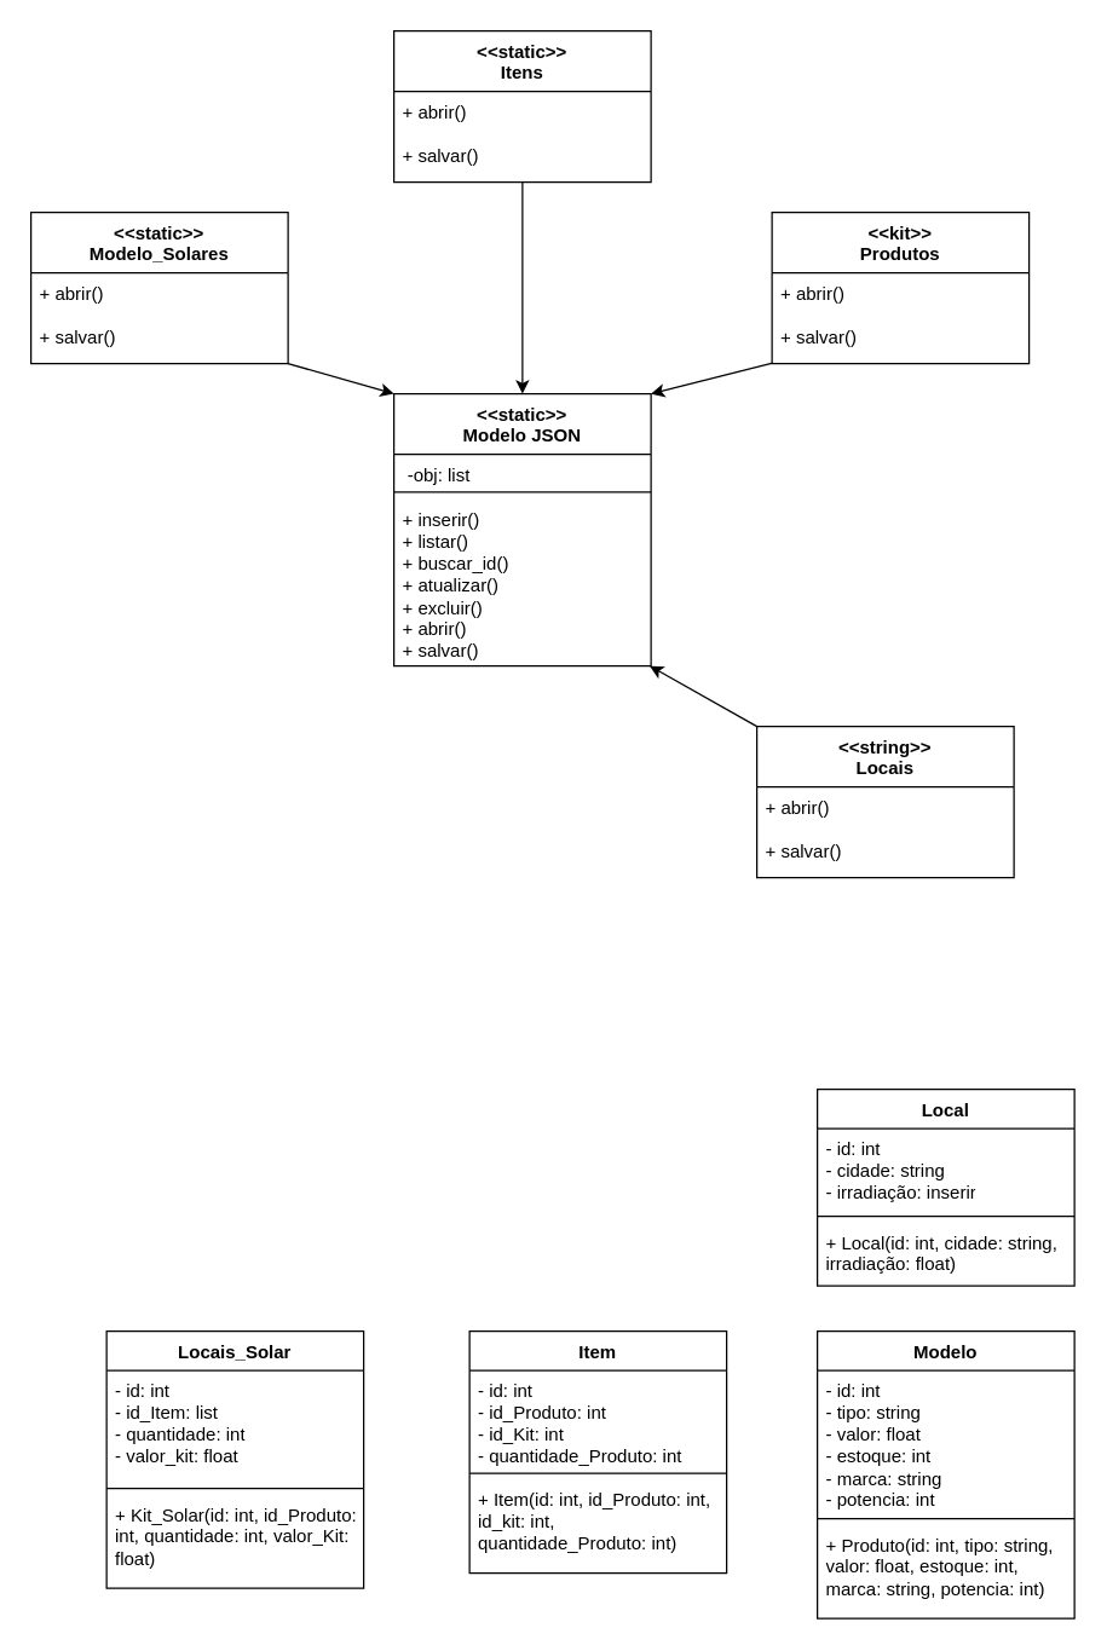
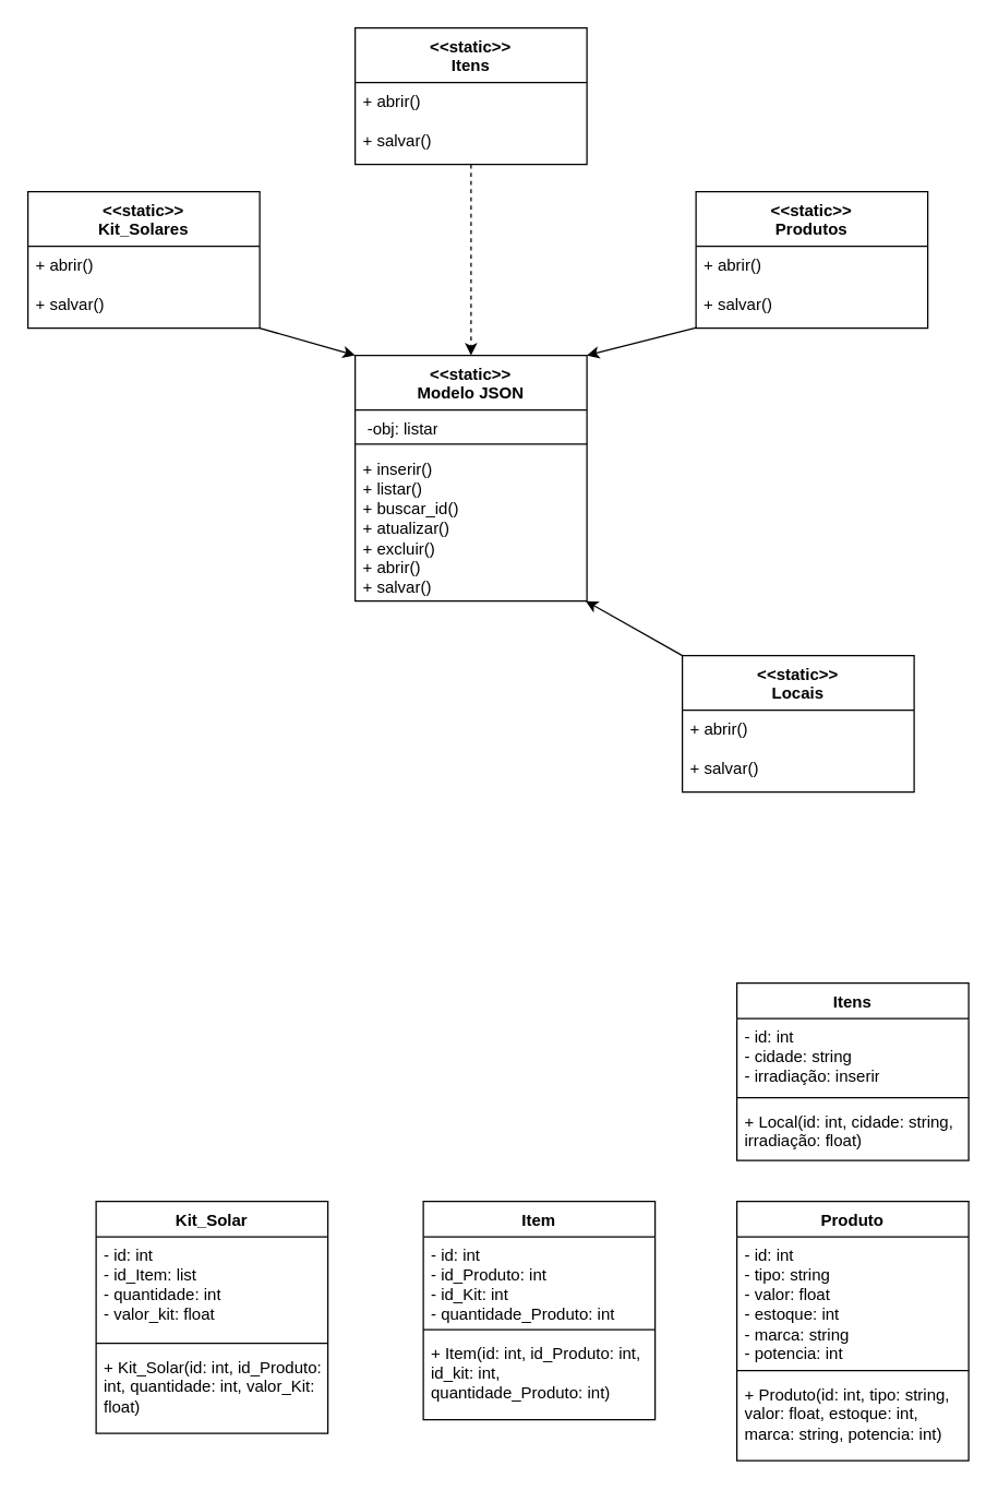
  <mxCell id="0" />
  <mxCell id="1" parent="0" />
- <mxCell id="2" value="Local" style="swimlane;fontStyle=1;align=center;verticalAlign=top;childLayout=stackLayout;horizontal=1;startSize=26;horizontalStack=0;resizeParent=1;resizeParentMax=0;resizeLast=0;collapsible=1;marginBottom=0;whiteSpace=wrap;html=1;" vertex="1" parent="1"><mxGeometry x="540" y="720" width="170" height="130" as="geometry" /></mxCell>
+ <mxCell id="2" value="Itens" style="swimlane;fontStyle=1;align=center;verticalAlign=top;childLayout=stackLayout;horizontal=1;startSize=26;horizontalStack=0;resizeParent=1;resizeParentMax=0;resizeLast=0;collapsible=1;marginBottom=0;whiteSpace=wrap;html=1;" vertex="1" parent="1"><mxGeometry x="540" y="720" width="170" height="130" as="geometry" /></mxCell>
  <mxCell id="3" value="- id: int&lt;div&gt;- cidade: string&lt;/div&gt;&lt;div&gt;- irradiação: inserir&lt;/div&gt;" style="text;strokeColor=none;fillColor=none;align=left;verticalAlign=top;spacingLeft=4;spacingRight=4;overflow=hidden;rotatable=0;points=[[0,0.5],[1,0.5]];portConstraint=eastwest;whiteSpace=wrap;html=1;" vertex="1" parent="2"><mxGeometry y="26" width="170" height="54" as="geometry" /></mxCell>
  <mxCell id="4" value="" style="line;strokeWidth=1;fillColor=none;align=left;verticalAlign=middle;spacingTop=-1;spacingLeft=3;spacingRight=3;rotatable=0;labelPosition=right;points=[];portConstraint=eastwest;strokeColor=inherit;" vertex="1" parent="2"><mxGeometry y="80" width="170" height="8" as="geometry" /></mxCell>
  <mxCell id="5" value="+ Local(id: int, cidade: string, irradiação: float)" style="text;strokeColor=none;fillColor=none;align=left;verticalAlign=top;spacingLeft=4;spacingRight=4;overflow=hidden;rotatable=0;points=[[0,0.5],[1,0.5]];portConstraint=eastwest;whiteSpace=wrap;html=1;" vertex="1" parent="2"><mxGeometry y="88" width="170" height="42" as="geometry" /></mxCell>
  <mxCell id="6" value="&amp;lt;&amp;lt;static&amp;gt;&amp;gt;&lt;div&gt;Modelo JSON&lt;/div&gt;" style="swimlane;fontStyle=1;align=center;verticalAlign=top;childLayout=stackLayout;horizontal=1;startSize=40;horizontalStack=0;resizeParent=1;resizeParentMax=0;resizeLast=0;collapsible=1;marginBottom=0;whiteSpace=wrap;html=1;" vertex="1" parent="1"><mxGeometry x="260" y="260" width="170" height="180" as="geometry" /></mxCell>
- <mxCell id="7" value="&amp;nbsp;-obj: list" style="text;strokeColor=none;fillColor=none;align=left;verticalAlign=top;spacingLeft=4;spacingRight=4;overflow=hidden;rotatable=0;points=[[0,0.5],[1,0.5]];portConstraint=eastwest;whiteSpace=wrap;html=1;" vertex="1" parent="6"><mxGeometry y="40" width="170" height="20" as="geometry" /></mxCell>
+ <mxCell id="7" value="&amp;nbsp;-obj: listar" style="text;strokeColor=none;fillColor=none;align=left;verticalAlign=top;spacingLeft=4;spacingRight=4;overflow=hidden;rotatable=0;points=[[0,0.5],[1,0.5]];portConstraint=eastwest;whiteSpace=wrap;html=1;" vertex="1" parent="6"><mxGeometry y="40" width="170" height="20" as="geometry" /></mxCell>
  <mxCell id="8" value="" style="line;strokeWidth=1;fillColor=none;align=left;verticalAlign=middle;spacingTop=-1;spacingLeft=3;spacingRight=3;rotatable=0;labelPosition=right;points=[];portConstraint=eastwest;strokeColor=inherit;" vertex="1" parent="6"><mxGeometry y="60" width="170" height="10" as="geometry" /></mxCell>
  <mxCell id="9" value="+ inserir()&lt;div&gt;+ listar()&lt;/div&gt;&lt;div&gt;+ buscar_id()&lt;/div&gt;&lt;div&gt;+ atualizar()&lt;/div&gt;&lt;div&gt;+ excluir()&lt;/div&gt;&lt;div&gt;+ abrir()&lt;/div&gt;&lt;div&gt;+ salvar()&lt;/div&gt;&lt;div&gt;&lt;br&gt;&lt;/div&gt;" style="text;strokeColor=none;fillColor=none;align=left;verticalAlign=top;spacingLeft=4;spacingRight=4;overflow=hidden;rotatable=0;points=[[0,0.5],[1,0.5]];portConstraint=eastwest;whiteSpace=wrap;html=1;" vertex="1" parent="6"><mxGeometry y="70" width="170" height="110" as="geometry" /></mxCell>
  <mxCell id="10" style="rounded=0;orthogonalLoop=1;jettySize=auto;html=1;exitX=0;exitY=0;exitDx=0;exitDy=0;entryX=0.995;entryY=1;entryDx=0;entryDy=0;entryPerimeter=0;" edge="1" parent="1" source="11" target="9"><mxGeometry relative="1" as="geometry"><mxPoint x="420" y="470" as="targetPoint" /></mxGeometry></mxCell>
- <mxCell id="11" value="&amp;lt;&amp;lt;string&amp;gt;&amp;gt;&lt;div&gt;Locais&lt;/div&gt;" style="swimlane;fontStyle=1;align=center;verticalAlign=top;childLayout=stackLayout;horizontal=1;startSize=40;horizontalStack=0;resizeParent=1;resizeParentMax=0;resizeLast=0;collapsible=1;marginBottom=0;whiteSpace=wrap;html=1;" vertex="1" parent="1"><mxGeometry x="500" y="480" width="170" height="100" as="geometry" /></mxCell>
+ <mxCell id="11" value="&amp;lt;&amp;lt;static&amp;gt;&amp;gt;&lt;div&gt;Locais&lt;/div&gt;" style="swimlane;fontStyle=1;align=center;verticalAlign=top;childLayout=stackLayout;horizontal=1;startSize=40;horizontalStack=0;resizeParent=1;resizeParentMax=0;resizeLast=0;collapsible=1;marginBottom=0;whiteSpace=wrap;html=1;" vertex="1" parent="1"><mxGeometry x="500" y="480" width="170" height="100" as="geometry" /></mxCell>
  <mxCell id="12" value="&lt;div&gt;+ abrir()&lt;/div&gt;&lt;div&gt;&lt;br&gt;&lt;/div&gt;&lt;div&gt;+ salvar()&lt;/div&gt;&lt;div&gt;&lt;br&gt;&lt;/div&gt;" style="text;strokeColor=none;fillColor=none;align=left;verticalAlign=top;spacingLeft=4;spacingRight=4;overflow=hidden;rotatable=0;points=[[0,0.5],[1,0.5]];portConstraint=eastwest;whiteSpace=wrap;html=1;" vertex="1" parent="11"><mxGeometry y="40" width="170" height="60" as="geometry" /></mxCell>
- <mxCell id="13" value="Modelo" style="swimlane;fontStyle=1;align=center;verticalAlign=top;childLayout=stackLayout;horizontal=1;startSize=26;horizontalStack=0;resizeParent=1;resizeParentMax=0;resizeLast=0;collapsible=1;marginBottom=0;whiteSpace=wrap;html=1;" vertex="1" parent="1"><mxGeometry x="540" y="880" width="170" height="190" as="geometry" /></mxCell>
+ <mxCell id="13" value="Produto" style="swimlane;fontStyle=1;align=center;verticalAlign=top;childLayout=stackLayout;horizontal=1;startSize=26;horizontalStack=0;resizeParent=1;resizeParentMax=0;resizeLast=0;collapsible=1;marginBottom=0;whiteSpace=wrap;html=1;" vertex="1" parent="1"><mxGeometry x="540" y="880" width="170" height="190" as="geometry" /></mxCell>
  <mxCell id="14" value="- id: int&lt;div&gt;- tipo: string&lt;/div&gt;&lt;div&gt;- valor: float&lt;/div&gt;&lt;div&gt;- estoque: int&lt;/div&gt;&lt;div&gt;- marca: string&lt;/div&gt;&lt;div&gt;- potencia: int&lt;/div&gt;" style="text;strokeColor=none;fillColor=none;align=left;verticalAlign=top;spacingLeft=4;spacingRight=4;overflow=hidden;rotatable=0;points=[[0,0.5],[1,0.5]];portConstraint=eastwest;whiteSpace=wrap;html=1;" vertex="1" parent="13"><mxGeometry y="26" width="170" height="94" as="geometry" /></mxCell>
  <mxCell id="15" value="" style="line;strokeWidth=1;fillColor=none;align=left;verticalAlign=middle;spacingTop=-1;spacingLeft=3;spacingRight=3;rotatable=0;labelPosition=right;points=[];portConstraint=eastwest;strokeColor=inherit;" vertex="1" parent="13"><mxGeometry y="120" width="170" height="8" as="geometry" /></mxCell>
  <mxCell id="16" value="+ Produto(id: int, tipo: string, valor: float, estoque: int, marca: string, potencia: int)" style="text;strokeColor=none;fillColor=none;align=left;verticalAlign=top;spacingLeft=4;spacingRight=4;overflow=hidden;rotatable=0;points=[[0,0.5],[1,0.5]];portConstraint=eastwest;whiteSpace=wrap;html=1;" vertex="1" parent="13"><mxGeometry y="128" width="170" height="62" as="geometry" /></mxCell>
- <mxCell id="17" value="&amp;lt;&amp;lt;kit&amp;gt;&amp;gt;&lt;div&gt;Produtos&lt;/div&gt;" style="swimlane;fontStyle=1;align=center;verticalAlign=top;childLayout=stackLayout;horizontal=1;startSize=40;horizontalStack=0;resizeParent=1;resizeParentMax=0;resizeLast=0;collapsible=1;marginBottom=0;whiteSpace=wrap;html=1;" vertex="1" parent="1"><mxGeometry x="510" y="140" width="170" height="100" as="geometry" /></mxCell>
+ <mxCell id="17" value="&amp;lt;&amp;lt;static&amp;gt;&amp;gt;&lt;div&gt;Produtos&lt;/div&gt;" style="swimlane;fontStyle=1;align=center;verticalAlign=top;childLayout=stackLayout;horizontal=1;startSize=40;horizontalStack=0;resizeParent=1;resizeParentMax=0;resizeLast=0;collapsible=1;marginBottom=0;whiteSpace=wrap;html=1;" vertex="1" parent="1"><mxGeometry x="510" y="140" width="170" height="100" as="geometry" /></mxCell>
  <mxCell id="18" value="&lt;div&gt;+ abrir()&lt;/div&gt;&lt;div&gt;&lt;br&gt;&lt;/div&gt;&lt;div&gt;+ salvar()&lt;/div&gt;&lt;div&gt;&lt;br&gt;&lt;/div&gt;" style="text;strokeColor=none;fillColor=none;align=left;verticalAlign=top;spacingLeft=4;spacingRight=4;overflow=hidden;rotatable=0;points=[[0,0.5],[1,0.5]];portConstraint=eastwest;whiteSpace=wrap;html=1;" vertex="1" parent="17"><mxGeometry y="40" width="170" height="60" as="geometry" /></mxCell>
  <mxCell id="19" style="rounded=0;orthogonalLoop=1;jettySize=auto;html=1;exitX=0.003;exitY=0.994;exitDx=0;exitDy=0;entryX=1;entryY=0;entryDx=0;entryDy=0;exitPerimeter=0;" edge="1" parent="1" source="18" target="6"><mxGeometry relative="1" as="geometry"><mxPoint x="440" y="260" as="targetPoint" /></mxGeometry></mxCell>
  <mxCell id="20" value="Item" style="swimlane;fontStyle=1;align=center;verticalAlign=top;childLayout=stackLayout;horizontal=1;startSize=26;horizontalStack=0;resizeParent=1;resizeParentMax=0;resizeLast=0;collapsible=1;marginBottom=0;whiteSpace=wrap;html=1;" vertex="1" parent="1"><mxGeometry x="310" y="880" width="170" height="160" as="geometry" /></mxCell>
  <mxCell id="21" value="- id: int&lt;div&gt;- id_Produto&lt;span style=&quot;background-color: transparent; color: light-dark(rgb(0, 0, 0), rgb(255, 255, 255));&quot;&gt;: int&lt;/span&gt;&lt;/div&gt;&lt;div&gt;&lt;span style=&quot;background-color: transparent; color: light-dark(rgb(0, 0, 0), rgb(255, 255, 255));&quot;&gt;- id_Kit: int&lt;/span&gt;&lt;/div&gt;&lt;div&gt;- quantidade_Produto: int&lt;/div&gt;&lt;div&gt;&lt;br&gt;&lt;/div&gt;" style="text;strokeColor=none;fillColor=none;align=left;verticalAlign=top;spacingLeft=4;spacingRight=4;overflow=hidden;rotatable=0;points=[[0,0.5],[1,0.5]];portConstraint=eastwest;whiteSpace=wrap;html=1;" vertex="1" parent="20"><mxGeometry y="26" width="170" height="64" as="geometry" /></mxCell>
  <mxCell id="22" value="" style="line;strokeWidth=1;fillColor=none;align=left;verticalAlign=middle;spacingTop=-1;spacingLeft=3;spacingRight=3;rotatable=0;labelPosition=right;points=[];portConstraint=eastwest;strokeColor=inherit;" vertex="1" parent="20"><mxGeometry y="90" width="170" height="8" as="geometry" /></mxCell>
  <mxCell id="23" value="+ Item(id: int, id_Produto: int, id_kit: int, quantidade_Produto: int)" style="text;strokeColor=none;fillColor=none;align=left;verticalAlign=top;spacingLeft=4;spacingRight=4;overflow=hidden;rotatable=0;points=[[0,0.5],[1,0.5]];portConstraint=eastwest;whiteSpace=wrap;html=1;" vertex="1" parent="20"><mxGeometry y="98" width="170" height="62" as="geometry" /></mxCell>
- <mxCell id="24" style="edgeStyle=orthogonalEdgeStyle;rounded=0;orthogonalLoop=1;jettySize=auto;html=1;exitX=0.5;exitY=1;exitDx=0;exitDy=0;" edge="1" parent="1" source="25" target="6"><mxGeometry relative="1" as="geometry" /></mxCell>
+ <mxCell id="24" style="edgeStyle=orthogonalEdgeStyle;rounded=0;orthogonalLoop=1;jettySize=auto;html=1;exitX=0.5;exitY=1;exitDx=0;exitDy=0;dashed=1;" edge="1" parent="1" source="25" target="6"><mxGeometry relative="1" as="geometry" /></mxCell>
  <mxCell id="25" value="&amp;lt;&amp;lt;static&amp;gt;&amp;gt;&lt;div&gt;Itens&lt;/div&gt;" style="swimlane;fontStyle=1;align=center;verticalAlign=top;childLayout=stackLayout;horizontal=1;startSize=40;horizontalStack=0;resizeParent=1;resizeParentMax=0;resizeLast=0;collapsible=1;marginBottom=0;whiteSpace=wrap;html=1;" vertex="1" parent="1"><mxGeometry x="260" y="20" width="170" height="100" as="geometry" /></mxCell>
  <mxCell id="26" value="&lt;div&gt;+ abrir()&lt;/div&gt;&lt;div&gt;&lt;br&gt;&lt;/div&gt;&lt;div&gt;+ salvar()&lt;/div&gt;&lt;div&gt;&lt;br&gt;&lt;/div&gt;" style="text;strokeColor=none;fillColor=none;align=left;verticalAlign=top;spacingLeft=4;spacingRight=4;overflow=hidden;rotatable=0;points=[[0,0.5],[1,0.5]];portConstraint=eastwest;whiteSpace=wrap;html=1;" vertex="1" parent="25"><mxGeometry y="40" width="170" height="60" as="geometry" /></mxCell>
- <mxCell id="27" value="Locais_Solar" style="swimlane;fontStyle=1;align=center;verticalAlign=top;childLayout=stackLayout;horizontal=1;startSize=26;horizontalStack=0;resizeParent=1;resizeParentMax=0;resizeLast=0;collapsible=1;marginBottom=0;whiteSpace=wrap;html=1;" vertex="1" parent="1"><mxGeometry x="70" y="880" width="170" height="170" as="geometry" /></mxCell>
+ <mxCell id="27" value="Kit_Solar" style="swimlane;fontStyle=1;align=center;verticalAlign=top;childLayout=stackLayout;horizontal=1;startSize=26;horizontalStack=0;resizeParent=1;resizeParentMax=0;resizeLast=0;collapsible=1;marginBottom=0;whiteSpace=wrap;html=1;" vertex="1" parent="1"><mxGeometry x="70" y="880" width="170" height="170" as="geometry" /></mxCell>
  <mxCell id="28" value="- id: int&lt;div&gt;- id_Item: list&lt;/div&gt;&lt;div&gt;- quantidade: int&lt;/div&gt;&lt;div&gt;- valor_kit: float&lt;/div&gt;&lt;div&gt;&lt;br&gt;&lt;/div&gt;" style="text;strokeColor=none;fillColor=none;align=left;verticalAlign=top;spacingLeft=4;spacingRight=4;overflow=hidden;rotatable=0;points=[[0,0.5],[1,0.5]];portConstraint=eastwest;whiteSpace=wrap;html=1;" vertex="1" parent="27"><mxGeometry y="26" width="170" height="74" as="geometry" /></mxCell>
  <mxCell id="29" value="" style="line;strokeWidth=1;fillColor=none;align=left;verticalAlign=middle;spacingTop=-1;spacingLeft=3;spacingRight=3;rotatable=0;labelPosition=right;points=[];portConstraint=eastwest;strokeColor=inherit;" vertex="1" parent="27"><mxGeometry y="100" width="170" height="8" as="geometry" /></mxCell>
  <mxCell id="30" value="+ Kit_Solar(id: int, id_Produto: int, quantidade: int, valor_Kit: float)" style="text;strokeColor=none;fillColor=none;align=left;verticalAlign=top;spacingLeft=4;spacingRight=4;overflow=hidden;rotatable=0;points=[[0,0.5],[1,0.5]];portConstraint=eastwest;whiteSpace=wrap;html=1;" vertex="1" parent="27"><mxGeometry y="108" width="170" height="62" as="geometry" /></mxCell>
- <mxCell id="31" value="&amp;lt;&amp;lt;static&amp;gt;&amp;gt;&lt;div&gt;Modelo_Solares&lt;/div&gt;" style="swimlane;fontStyle=1;align=center;verticalAlign=top;childLayout=stackLayout;horizontal=1;startSize=40;horizontalStack=0;resizeParent=1;resizeParentMax=0;resizeLast=0;collapsible=1;marginBottom=0;whiteSpace=wrap;html=1;" vertex="1" parent="1"><mxGeometry x="20" y="140" width="170" height="100" as="geometry" /></mxCell>
+ <mxCell id="31" value="&amp;lt;&amp;lt;static&amp;gt;&amp;gt;&lt;div&gt;Kit_Solares&lt;/div&gt;" style="swimlane;fontStyle=1;align=center;verticalAlign=top;childLayout=stackLayout;horizontal=1;startSize=40;horizontalStack=0;resizeParent=1;resizeParentMax=0;resizeLast=0;collapsible=1;marginBottom=0;whiteSpace=wrap;html=1;" vertex="1" parent="1"><mxGeometry x="20" y="140" width="170" height="100" as="geometry" /></mxCell>
  <mxCell id="32" value="&lt;div&gt;+ abrir()&lt;/div&gt;&lt;div&gt;&lt;br&gt;&lt;/div&gt;&lt;div&gt;+ salvar()&lt;/div&gt;&lt;div&gt;&lt;br&gt;&lt;/div&gt;" style="text;strokeColor=none;fillColor=none;align=left;verticalAlign=top;spacingLeft=4;spacingRight=4;overflow=hidden;rotatable=0;points=[[0,0.5],[1,0.5]];portConstraint=eastwest;whiteSpace=wrap;html=1;" vertex="1" parent="31"><mxGeometry y="40" width="170" height="60" as="geometry" /></mxCell>
  <mxCell id="33" style="rounded=0;orthogonalLoop=1;jettySize=auto;html=1;exitX=1;exitY=1;exitDx=0;exitDy=0;entryX=0;entryY=0;entryDx=0;entryDy=0;" edge="1" parent="1" source="31" target="6"><mxGeometry relative="1" as="geometry" /></mxCell>
